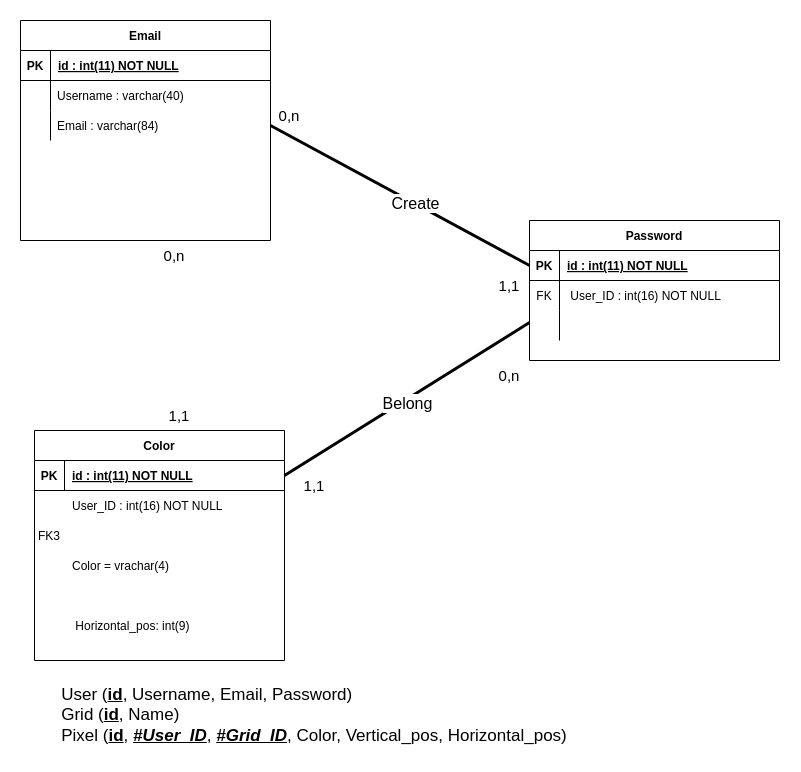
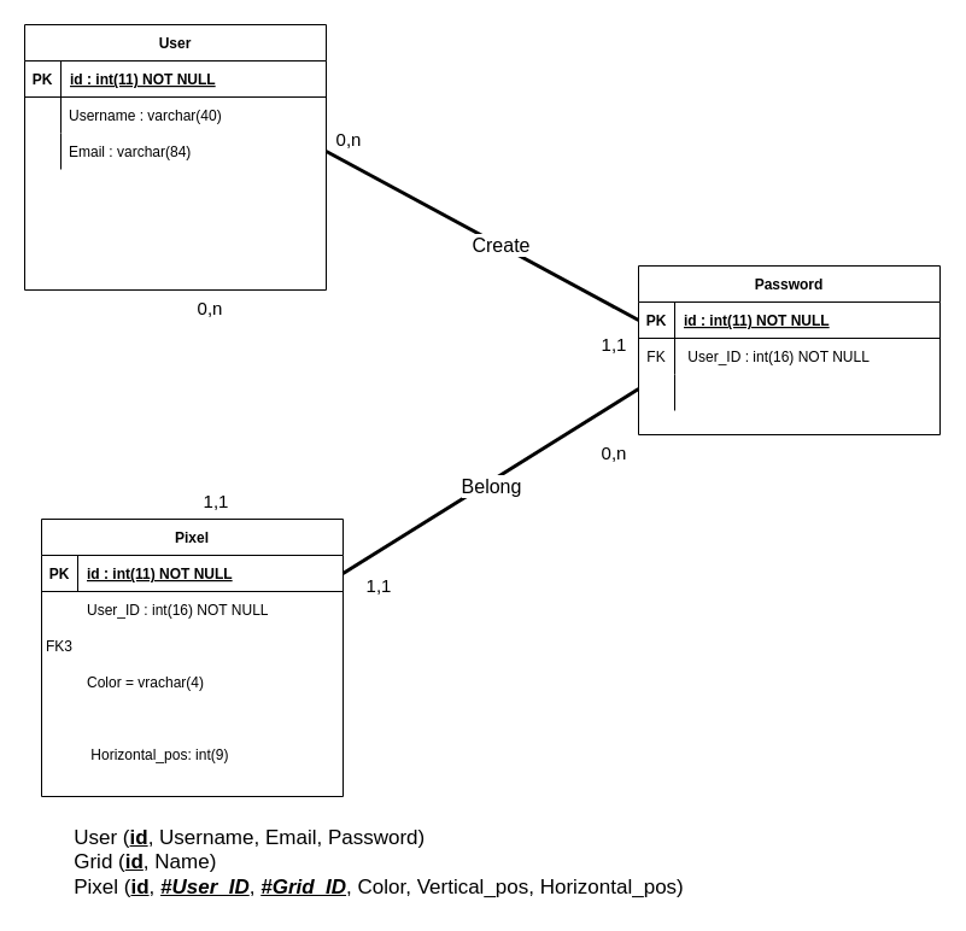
  <mxCell id="0" />
  <mxCell id="1" parent="0" />
  <mxCell id="2" value="Username : varchar(40)" style="shape=partialRectangle;overflow=hidden;connectable=0;fillColor=none;top=0;left=0;bottom=0;right=0;align=left;spacingLeft=6;" parent="1" vertex="1"><mxGeometry x="49" y="80" width="220" height="30" as="geometry"><mxRectangle width="220" height="30" as="alternateBounds" /></mxGeometry></mxCell>
- <mxCell id="3" value="Email" style="shape=table;startSize=30;container=1;collapsible=1;childLayout=tableLayout;fixedRows=1;rowLines=0;fontStyle=1;align=center;resizeLast=1;" parent="1" vertex="1"><mxGeometry x="20" y="20" width="250" height="220" as="geometry" /></mxCell>
+ <mxCell id="3" value="User" style="shape=table;startSize=30;container=1;collapsible=1;childLayout=tableLayout;fixedRows=1;rowLines=0;fontStyle=1;align=center;resizeLast=1;" parent="1" vertex="1"><mxGeometry x="20" y="20" width="250" height="220" as="geometry" /></mxCell>
  <mxCell id="4" value="" style="shape=partialRectangle;collapsible=0;dropTarget=0;pointerEvents=0;fillColor=none;points=[[0,0.5],[1,0.5]];portConstraint=eastwest;top=0;left=0;right=0;bottom=1;" parent="3" vertex="1"><mxGeometry y="30" width="250" height="30" as="geometry" /></mxCell>
  <mxCell id="5" value="PK" style="shape=partialRectangle;overflow=hidden;connectable=0;fillColor=none;top=0;left=0;bottom=0;right=0;fontStyle=1;" parent="4" vertex="1"><mxGeometry width="30" height="30" as="geometry"><mxRectangle width="30" height="30" as="alternateBounds" /></mxGeometry></mxCell>
  <mxCell id="6" value="id : int(11) NOT NULL" style="shape=partialRectangle;overflow=hidden;connectable=0;fillColor=none;top=0;left=0;bottom=0;right=0;align=left;spacingLeft=6;fontStyle=5;" parent="4" vertex="1"><mxGeometry x="30" width="220" height="30" as="geometry"><mxRectangle width="220" height="30" as="alternateBounds" /></mxGeometry></mxCell>
  <mxCell id="7" value="" style="shape=partialRectangle;collapsible=0;dropTarget=0;pointerEvents=0;fillColor=none;points=[[0,0.5],[1,0.5]];portConstraint=eastwest;top=0;left=0;right=0;bottom=0;" parent="3" vertex="1"><mxGeometry y="60" width="250" height="30" as="geometry" /></mxCell>
  <mxCell id="8" value="" style="shape=partialRectangle;overflow=hidden;connectable=0;fillColor=none;top=0;left=0;bottom=0;right=0;" parent="7" vertex="1"><mxGeometry width="30" height="30" as="geometry"><mxRectangle width="30" height="30" as="alternateBounds" /></mxGeometry></mxCell>
  <mxCell id="9" value="" style="shape=partialRectangle;overflow=hidden;connectable=0;fillColor=none;top=0;left=0;bottom=0;right=0;align=left;spacingLeft=6;fontStyle=0" parent="7" vertex="1"><mxGeometry x="30" width="220" height="30" as="geometry"><mxRectangle width="220" height="30" as="alternateBounds" /></mxGeometry></mxCell>
  <mxCell id="10" value="" style="shape=partialRectangle;collapsible=0;dropTarget=0;pointerEvents=0;fillColor=none;points=[[0,0.5],[1,0.5]];portConstraint=eastwest;top=0;left=0;right=0;bottom=0;" parent="3" vertex="1"><mxGeometry y="90" width="250" height="30" as="geometry" /></mxCell>
  <mxCell id="11" value="" style="shape=partialRectangle;overflow=hidden;connectable=0;fillColor=none;top=0;left=0;bottom=0;right=0;" parent="10" vertex="1"><mxGeometry width="30" height="30" as="geometry"><mxRectangle width="30" height="30" as="alternateBounds" /></mxGeometry></mxCell>
  <mxCell id="12" value="" style="shape=partialRectangle;overflow=hidden;connectable=0;fillColor=none;top=0;left=0;bottom=0;right=0;align=left;spacingLeft=6;fontStyle=0" parent="10" vertex="1"><mxGeometry x="30" width="220" height="30" as="geometry"><mxRectangle width="220" height="30" as="alternateBounds" /></mxGeometry></mxCell>
  <mxCell id="13" value="Email : varchar(84)" style="shape=partialRectangle;overflow=hidden;connectable=0;fillColor=none;top=0;left=0;bottom=0;right=0;align=left;spacingLeft=6;" parent="1" vertex="1"><mxGeometry x="49" y="110" width="220" height="30" as="geometry"><mxRectangle width="220" height="30" as="alternateBounds" /></mxGeometry></mxCell>
  <mxCell id="14" value="Password" style="shape=table;startSize=30;container=1;collapsible=1;childLayout=tableLayout;fixedRows=1;rowLines=0;fontStyle=1;align=center;resizeLast=1;" parent="1" vertex="1"><mxGeometry x="529" y="220" width="250" height="140" as="geometry" /></mxCell>
  <mxCell id="15" value="" style="shape=partialRectangle;collapsible=0;dropTarget=0;pointerEvents=0;fillColor=none;points=[[0,0.5],[1,0.5]];portConstraint=eastwest;top=0;left=0;right=0;bottom=1;" parent="14" vertex="1"><mxGeometry y="30" width="250" height="30" as="geometry" /></mxCell>
  <mxCell id="16" value="PK" style="shape=partialRectangle;overflow=hidden;connectable=0;fillColor=none;top=0;left=0;bottom=0;right=0;fontStyle=1;" parent="15" vertex="1"><mxGeometry width="30" height="30" as="geometry"><mxRectangle width="30" height="30" as="alternateBounds" /></mxGeometry></mxCell>
  <mxCell id="17" value="id : int(11) NOT NULL" style="shape=partialRectangle;overflow=hidden;connectable=0;fillColor=none;top=0;left=0;bottom=0;right=0;align=left;spacingLeft=6;fontStyle=5;" parent="15" vertex="1"><mxGeometry x="30" width="220" height="30" as="geometry"><mxRectangle width="220" height="30" as="alternateBounds" /></mxGeometry></mxCell>
  <mxCell id="18" value="" style="shape=partialRectangle;collapsible=0;dropTarget=0;pointerEvents=0;fillColor=none;points=[[0,0.5],[1,0.5]];portConstraint=eastwest;top=0;left=0;right=0;bottom=0;" parent="14" vertex="1"><mxGeometry y="60" width="250" height="30" as="geometry" /></mxCell>
  <mxCell id="19" value="FK" style="shape=partialRectangle;overflow=hidden;connectable=0;fillColor=none;top=0;left=0;bottom=0;right=0;" parent="18" vertex="1"><mxGeometry width="30" height="30" as="geometry"><mxRectangle width="30" height="30" as="alternateBounds" /></mxGeometry></mxCell>
  <mxCell id="20" value="" style="shape=partialRectangle;overflow=hidden;connectable=0;fillColor=none;top=0;left=0;bottom=0;right=0;align=left;spacingLeft=6;" parent="18" vertex="1"><mxGeometry x="30" width="220" height="30" as="geometry"><mxRectangle width="220" height="30" as="alternateBounds" /></mxGeometry></mxCell>
  <mxCell id="21" value="" style="shape=partialRectangle;collapsible=0;dropTarget=0;pointerEvents=0;fillColor=none;points=[[0,0.5],[1,0.5]];portConstraint=eastwest;top=0;left=0;right=0;bottom=0;" parent="14" vertex="1"><mxGeometry y="90" width="250" height="30" as="geometry" /></mxCell>
  <mxCell id="22" value="" style="shape=partialRectangle;overflow=hidden;connectable=0;fillColor=none;top=0;left=0;bottom=0;right=0;" parent="21" vertex="1"><mxGeometry width="30" height="30" as="geometry"><mxRectangle width="30" height="30" as="alternateBounds" /></mxGeometry></mxCell>
  <mxCell id="23" value="" style="shape=partialRectangle;overflow=hidden;connectable=0;fillColor=none;top=0;left=0;bottom=0;right=0;align=left;spacingLeft=6;" parent="21" vertex="1"><mxGeometry x="30" width="220" height="30" as="geometry"><mxRectangle width="220" height="30" as="alternateBounds" /></mxGeometry></mxCell>
  <mxCell id="24" value="" style="shape=partialRectangle;overflow=hidden;connectable=0;fillColor=none;top=0;left=0;bottom=0;right=0;align=left;spacingLeft=6;" parent="1" vertex="1"><mxGeometry x="64" y="470" width="220" height="30" as="geometry"><mxRectangle width="220" height="30" as="alternateBounds" /></mxGeometry></mxCell>
- <mxCell id="25" value="Color" style="shape=table;startSize=30;container=1;collapsible=1;childLayout=tableLayout;fixedRows=1;rowLines=0;fontStyle=1;align=center;resizeLast=1;" parent="1" vertex="1"><mxGeometry x="34" y="430" width="250" height="230" as="geometry" /></mxCell>
+ <mxCell id="25" value="Pixel" style="shape=table;startSize=30;container=1;collapsible=1;childLayout=tableLayout;fixedRows=1;rowLines=0;fontStyle=1;align=center;resizeLast=1;" parent="1" vertex="1"><mxGeometry x="34" y="430" width="250" height="230" as="geometry" /></mxCell>
  <mxCell id="26" value="" style="shape=partialRectangle;collapsible=0;dropTarget=0;pointerEvents=0;fillColor=none;points=[[0,0.5],[1,0.5]];portConstraint=eastwest;top=0;left=0;right=0;bottom=1;" parent="25" vertex="1"><mxGeometry y="30" width="250" height="30" as="geometry" /></mxCell>
  <mxCell id="27" value="PK" style="shape=partialRectangle;overflow=hidden;connectable=0;fillColor=none;top=0;left=0;bottom=0;right=0;fontStyle=1;" parent="26" vertex="1"><mxGeometry width="30" height="30" as="geometry"><mxRectangle width="30" height="30" as="alternateBounds" /></mxGeometry></mxCell>
  <mxCell id="28" value="id : int(11) NOT NULL" style="shape=partialRectangle;overflow=hidden;connectable=0;fillColor=none;top=0;left=0;bottom=0;right=0;align=left;spacingLeft=6;fontStyle=5;" parent="26" vertex="1"><mxGeometry x="30" width="220" height="30" as="geometry"><mxRectangle width="220" height="30" as="alternateBounds" /></mxGeometry></mxCell>
  <mxCell id="29" value="" style="shape=partialRectangle;collapsible=0;dropTarget=0;pointerEvents=0;fillColor=none;points=[[0,0.5],[1,0.5]];portConstraint=eastwest;top=0;left=0;right=0;bottom=0;" parent="25" vertex="1"><mxGeometry y="60" width="250" height="30" as="geometry" /></mxCell>
  <mxCell id="30" value="User_ID : int(16) NOT NULL" style="shape=partialRectangle;overflow=hidden;connectable=0;fillColor=none;top=0;left=0;bottom=0;right=0;align=left;spacingLeft=6;" parent="29" vertex="1"><mxGeometry x="30" width="220" height="30" as="geometry"><mxRectangle width="220" height="30" as="alternateBounds" /></mxGeometry></mxCell>
  <mxCell id="31" value="" style="shape=partialRectangle;collapsible=0;dropTarget=0;pointerEvents=0;fillColor=none;points=[[0,0.5],[1,0.5]];portConstraint=eastwest;top=0;left=0;right=0;bottom=0;" parent="25" vertex="1"><mxGeometry y="90" width="250" height="30" as="geometry" /></mxCell>
  <mxCell id="32" value="FK3" style="shape=partialRectangle;overflow=hidden;connectable=0;fillColor=none;top=0;left=0;bottom=0;right=0;" parent="31" vertex="1"><mxGeometry width="30" height="30" as="geometry"><mxRectangle width="30" height="30" as="alternateBounds" /></mxGeometry></mxCell>
  <mxCell id="33" value="" style="shape=partialRectangle;overflow=hidden;connectable=0;fillColor=none;top=0;left=0;bottom=0;right=0;align=left;spacingLeft=6;" parent="1" vertex="1"><mxGeometry x="64" y="550" width="220" height="30" as="geometry"><mxRectangle width="220" height="30" as="alternateBounds" /></mxGeometry></mxCell>
  <mxCell id="34" value="" style="endArrow=none;html=1;rounded=0;exitX=1;exitY=0.5;exitDx=0;exitDy=0;entryX=0;entryY=0.5;entryDx=0;entryDy=0;strokeWidth=3;" parent="1" source="10" target="15" edge="1"><mxGeometry width="50" height="50" relative="1" as="geometry"><mxPoint x="369" y="240" as="sourcePoint" /><mxPoint x="419" y="190" as="targetPoint" /></mxGeometry></mxCell>
  <mxCell id="35" value="Create" style="edgeLabel;html=1;align=center;verticalAlign=middle;resizable=0;points=[];fontSize=16;" parent="34" vertex="1" connectable="0"><mxGeometry x="0.112" y="1" relative="1" as="geometry"><mxPoint as="offset" /></mxGeometry></mxCell>
  <mxCell id="36" value="" style="endArrow=none;html=1;rounded=0;entryX=-0.004;entryY=0.233;entryDx=0;entryDy=0;entryPerimeter=0;strokeWidth=3;exitX=1;exitY=0.5;exitDx=0;exitDy=0;" parent="1" source="26" edge="1"><mxGeometry width="50" height="50" relative="1" as="geometry"><mxPoint x="289" y="500" as="sourcePoint" /><mxPoint x="529" y="322" as="targetPoint" /></mxGeometry></mxCell>
  <mxCell id="37" value="Belong" style="edgeLabel;html=1;align=center;verticalAlign=middle;resizable=0;points=[];fontSize=16;" parent="36" vertex="1" connectable="0"><mxGeometry x="-0.016" y="-3" relative="1" as="geometry"><mxPoint as="offset" /></mxGeometry></mxCell>
  <mxCell id="38" value="0,n" style="text;html=1;align=center;verticalAlign=middle;whiteSpace=wrap;rounded=0;fontSize=15;" parent="1" vertex="1"><mxGeometry x="259" y="100" width="60" height="30" as="geometry" /></mxCell>
  <mxCell id="39" value="1,1" style="text;html=1;align=center;verticalAlign=middle;whiteSpace=wrap;rounded=0;fontSize=15;" parent="1" vertex="1"><mxGeometry x="479" y="270" width="60" height="30" as="geometry" /></mxCell>
  <mxCell id="40" value="0,n" style="text;html=1;align=center;verticalAlign=middle;whiteSpace=wrap;rounded=0;fontSize=15;" parent="1" vertex="1"><mxGeometry x="479" y="360" width="60" height="30" as="geometry" /></mxCell>
  <mxCell id="41" value="1,1" style="text;html=1;align=center;verticalAlign=middle;whiteSpace=wrap;rounded=0;fontSize=15;" parent="1" vertex="1"><mxGeometry x="284" y="470" width="60" height="30" as="geometry" /></mxCell>
  <mxCell id="42" value="1,1" style="text;html=1;align=center;verticalAlign=middle;whiteSpace=wrap;rounded=0;fontSize=15;" parent="1" vertex="1"><mxGeometry x="149" y="400" width="60" height="30" as="geometry" /></mxCell>
  <mxCell id="43" value="0,n" style="text;html=1;align=center;verticalAlign=middle;whiteSpace=wrap;rounded=0;fontSize=15;" parent="1" vertex="1"><mxGeometry x="144" y="240" width="60" height="30" as="geometry" /></mxCell>
  <mxCell id="44" value="&lt;div style=&quot;text-align: left;&quot;&gt;&lt;span style=&quot;font-size: 17px; background-color: initial;&quot;&gt;User (&lt;u&gt;&lt;b&gt;id&lt;/b&gt;&lt;/u&gt;, Username, Email, Password)&lt;/span&gt;&lt;/div&gt;&lt;font style=&quot;font-size: 17px;&quot;&gt;&lt;div style=&quot;text-align: left;&quot;&gt;&lt;span style=&quot;background-color: initial;&quot;&gt;Grid (&lt;u&gt;&lt;b&gt;id&lt;/b&gt;&lt;/u&gt;, Name)&lt;/span&gt;&lt;/div&gt;&lt;div style=&quot;text-align: left;&quot;&gt;&lt;span style=&quot;background-color: initial;&quot;&gt;Pixel (&lt;u&gt;&lt;b&gt;id&lt;/b&gt;&lt;/u&gt;, &lt;b&gt;&lt;i&gt;&lt;u&gt;#User_ID&lt;/u&gt;&lt;/i&gt;&lt;/b&gt;,&amp;nbsp;&lt;b&gt;&lt;i&gt;&lt;u&gt;#Grid_ID&lt;/u&gt;&lt;/i&gt;&lt;/b&gt;, Color, Vertical_pos, Horizontal_pos)&lt;/span&gt;&lt;/div&gt;&lt;/font&gt;" style="text;html=1;align=center;verticalAlign=middle;whiteSpace=wrap;rounded=0;" parent="1" vertex="1"><mxGeometry x="29" y="680" width="570" height="70" as="geometry" /></mxCell>
  <mxCell id="45" value="Color = vrachar(4)" style="shape=partialRectangle;overflow=hidden;connectable=0;fillColor=none;top=0;left=0;bottom=0;right=0;align=left;spacingLeft=6;" parent="1" vertex="1"><mxGeometry x="64" y="550" width="220" height="30" as="geometry"><mxRectangle width="220" height="30" as="alternateBounds" /></mxGeometry></mxCell>
  <mxCell id="46" value=" User_ID : int(16) NOT NULL" style="shape=partialRectangle;overflow=hidden;connectable=0;fillColor=none;top=0;left=0;bottom=0;right=0;align=left;spacingLeft=6;" parent="1" vertex="1"><mxGeometry x="559" y="280" width="220" height="30" as="geometry"><mxRectangle width="220" height="30" as="alternateBounds" /></mxGeometry></mxCell>
  <mxCell id="47" value=" Horizontal_pos: int(9)" style="shape=partialRectangle;overflow=hidden;connectable=0;fillColor=none;top=0;left=0;bottom=0;right=0;align=left;spacingLeft=6;" parent="1" vertex="1"><mxGeometry x="64" y="610" width="220" height="30" as="geometry"><mxRectangle width="220" height="30" as="alternateBounds" /></mxGeometry></mxCell>
